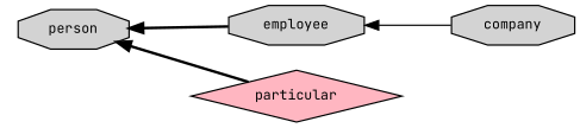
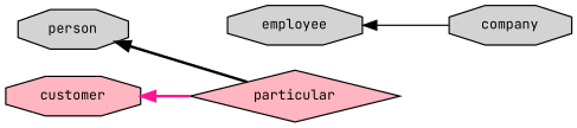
  digraph {
    fontname="JetBrains Mono"
    rankdir=LR
    node [color=black fillcolor=lightgrey fontname="JetBrains Mono" fontsize=10 shape=octagon style=filled]
    edge [color=black dir=back fontname="JetBrains Mono" fontsize=10 labelfontname=Helvetica labelfontsize=10 style=bold]
    n1 [height=0.2 label=person width=0.4]
    n2 [height=0.2 label=employee width=0.4]
    n3 [fillcolor=lightpink height=0.2 label=particular shape=diamond width=0.4]
+   n4 [fillcolor=lightpink height=0.2 label=customer width=0.4]
    n5 [height=0.2 label=company width=0.4]
-   n1 -> n2
    n1 -> n3
    n2 -> n5 [style=solid]
+   n4 -> n3 [color=deeppink]
  }
